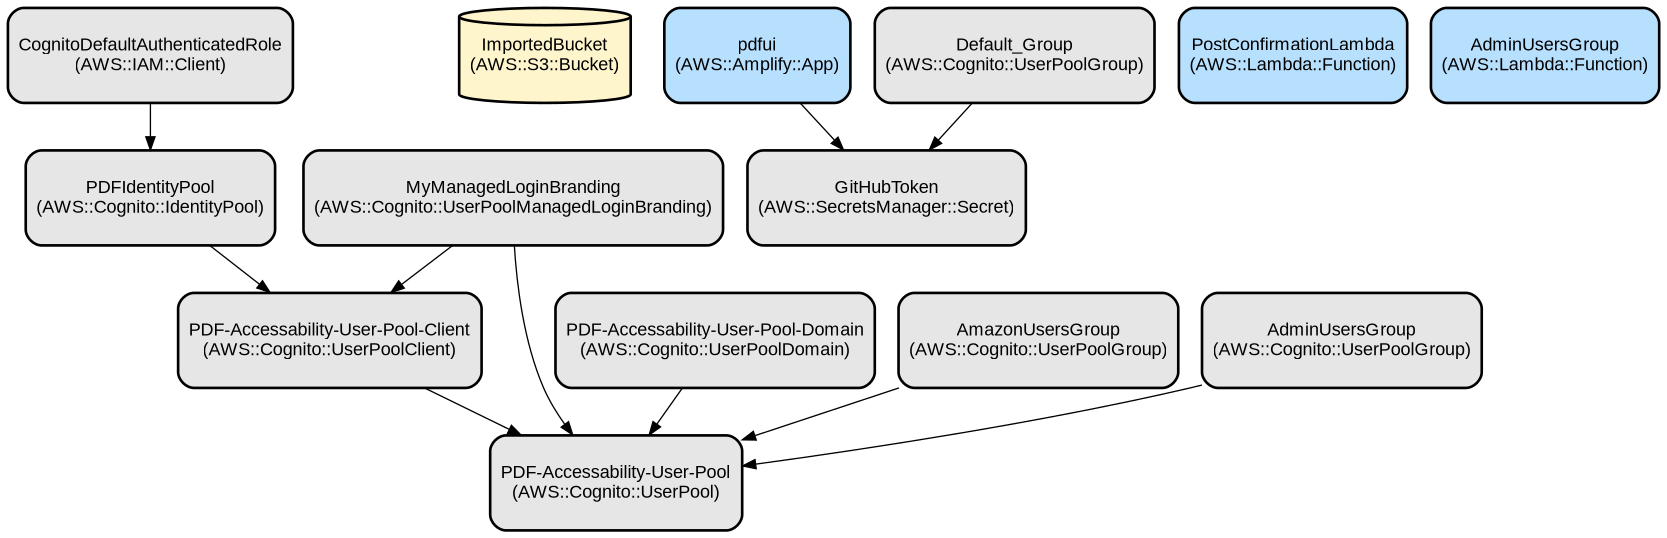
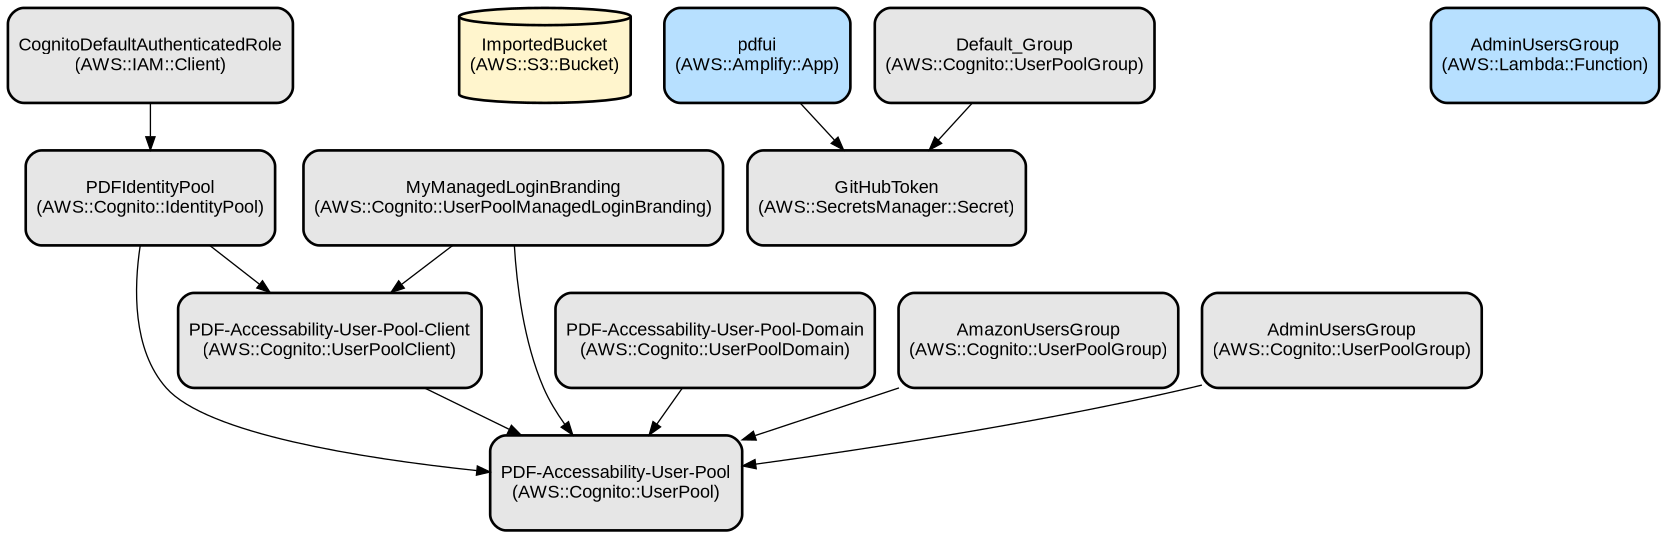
  digraph {
    node [color=black fillcolor="#E6E6E6" fontname=Arial shape=rectangle style="filled,bold,rounded"]
    n1 [height=1 label="PDF-Accessability-User-Pool\n(AWS::Cognito::UserPool)"]
    n2 [height=1 label="PDF-Accessability-User-Pool-Client\n(AWS::Cognito::UserPoolClient)"]
    n3 [height=1 label="PDF-Accessability-User-Pool-Domain\n(AWS::Cognito::UserPoolDomain)"]
    n4 [height=1 label="PDFIdentityPool\n(AWS::Cognito::IdentityPool)"]
    n5 [height=1 label="CognitoDefaultAuthenticatedRole\n(AWS::IAM::Client)"]
    n6 [fillcolor="#FFF5CD" height=1 label="ImportedBucket\n(AWS::S3::Bucket)" shape=cylinder]
    n7 [height=1 label="GitHubToken\n(AWS::SecretsManager::Secret)"]
    n8 [fillcolor="#B7E0FF" height=1 label="pdfui\n(AWS::Amplify::App)"]
-   n9 [fillcolor="#B7E0FF" height=1 label="PostConfirmationLambda\n(AWS::Lambda::Function)"]
    n10 [fillcolor="#B7E0FF" height=1 label="AdminUsersGroup\n(AWS::Lambda::Function)"]
    n11 [height=1 label="Default_Group\n(AWS::Cognito::UserPoolGroup)"]
    n12 [height=1 label="AmazonUsersGroup\n(AWS::Cognito::UserPoolGroup)"]
    n13 [height=1 label="AdminUsersGroup\n(AWS::Cognito::UserPoolGroup)"]
    n14 [height=1 label="MyManagedLoginBranding\n(AWS::Cognito::UserPoolManagedLoginBranding)"]
    n2 -> n1
    n3 -> n1
+   n4 -> n1
    n4 -> n2
    n5 -> n4
    n8 -> n7
    n11 -> n7
    n12 -> n1
    n13 -> n1
    n14 -> n1
    n14 -> n2
  }
